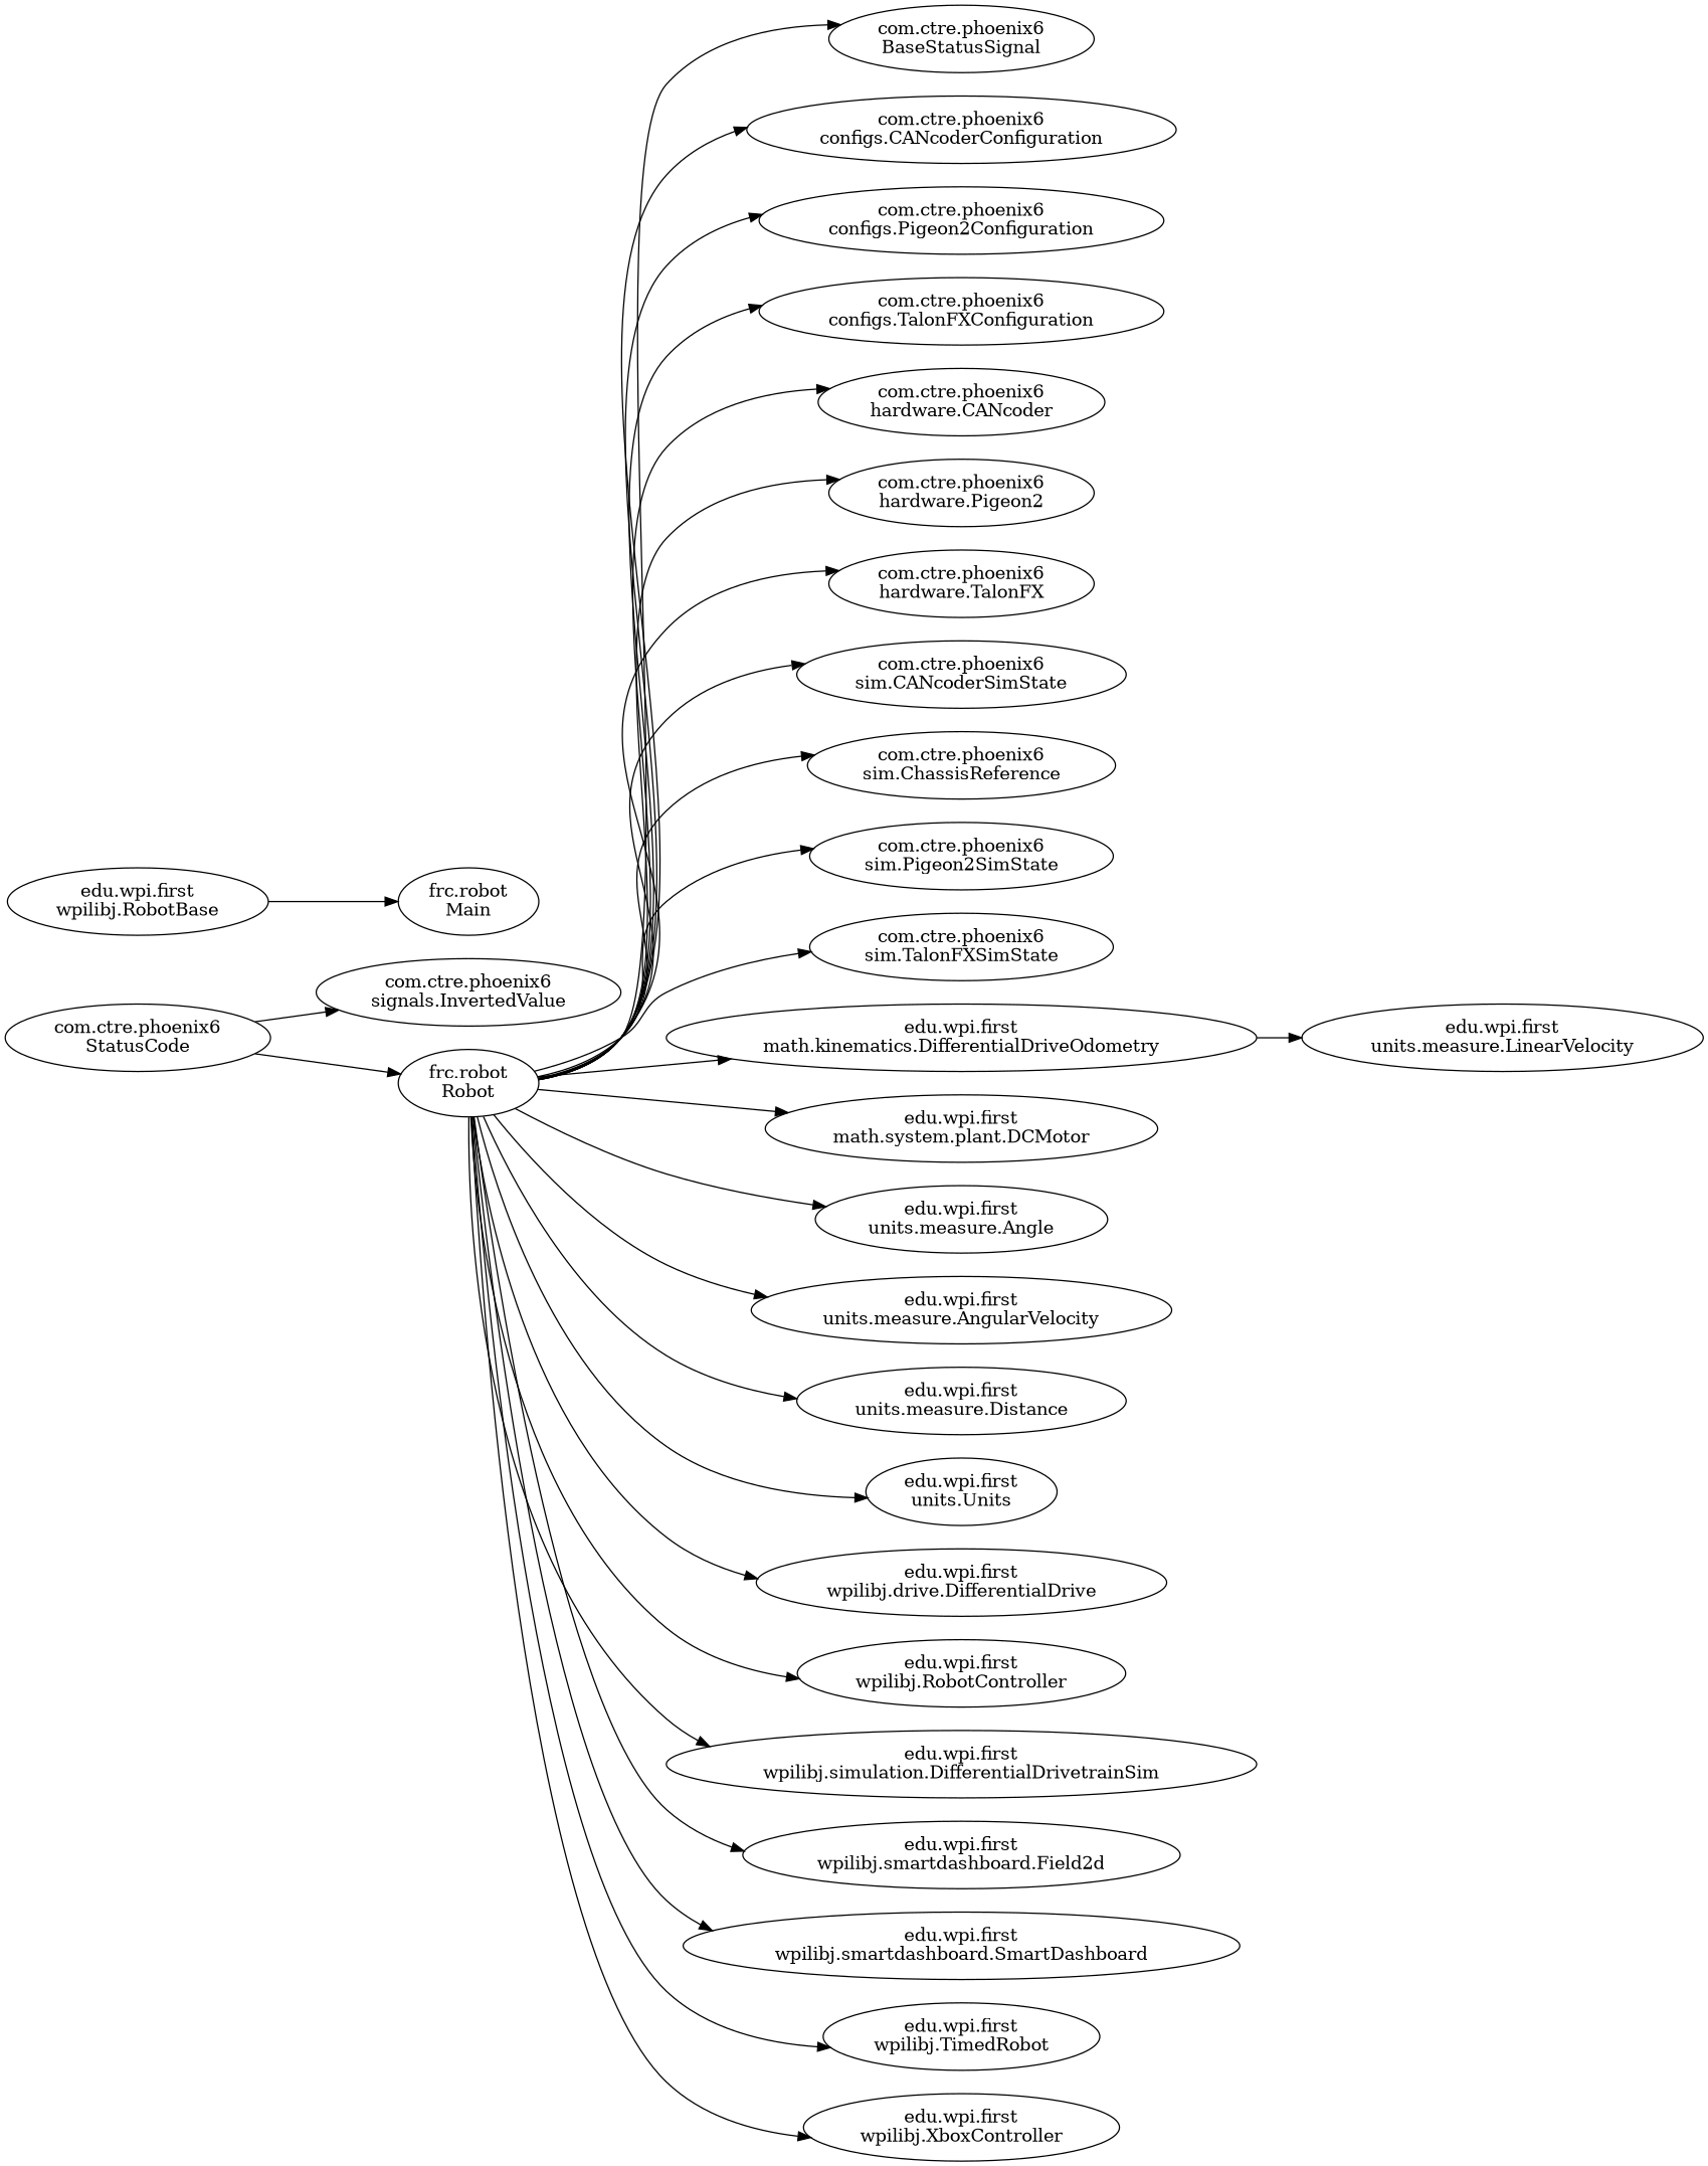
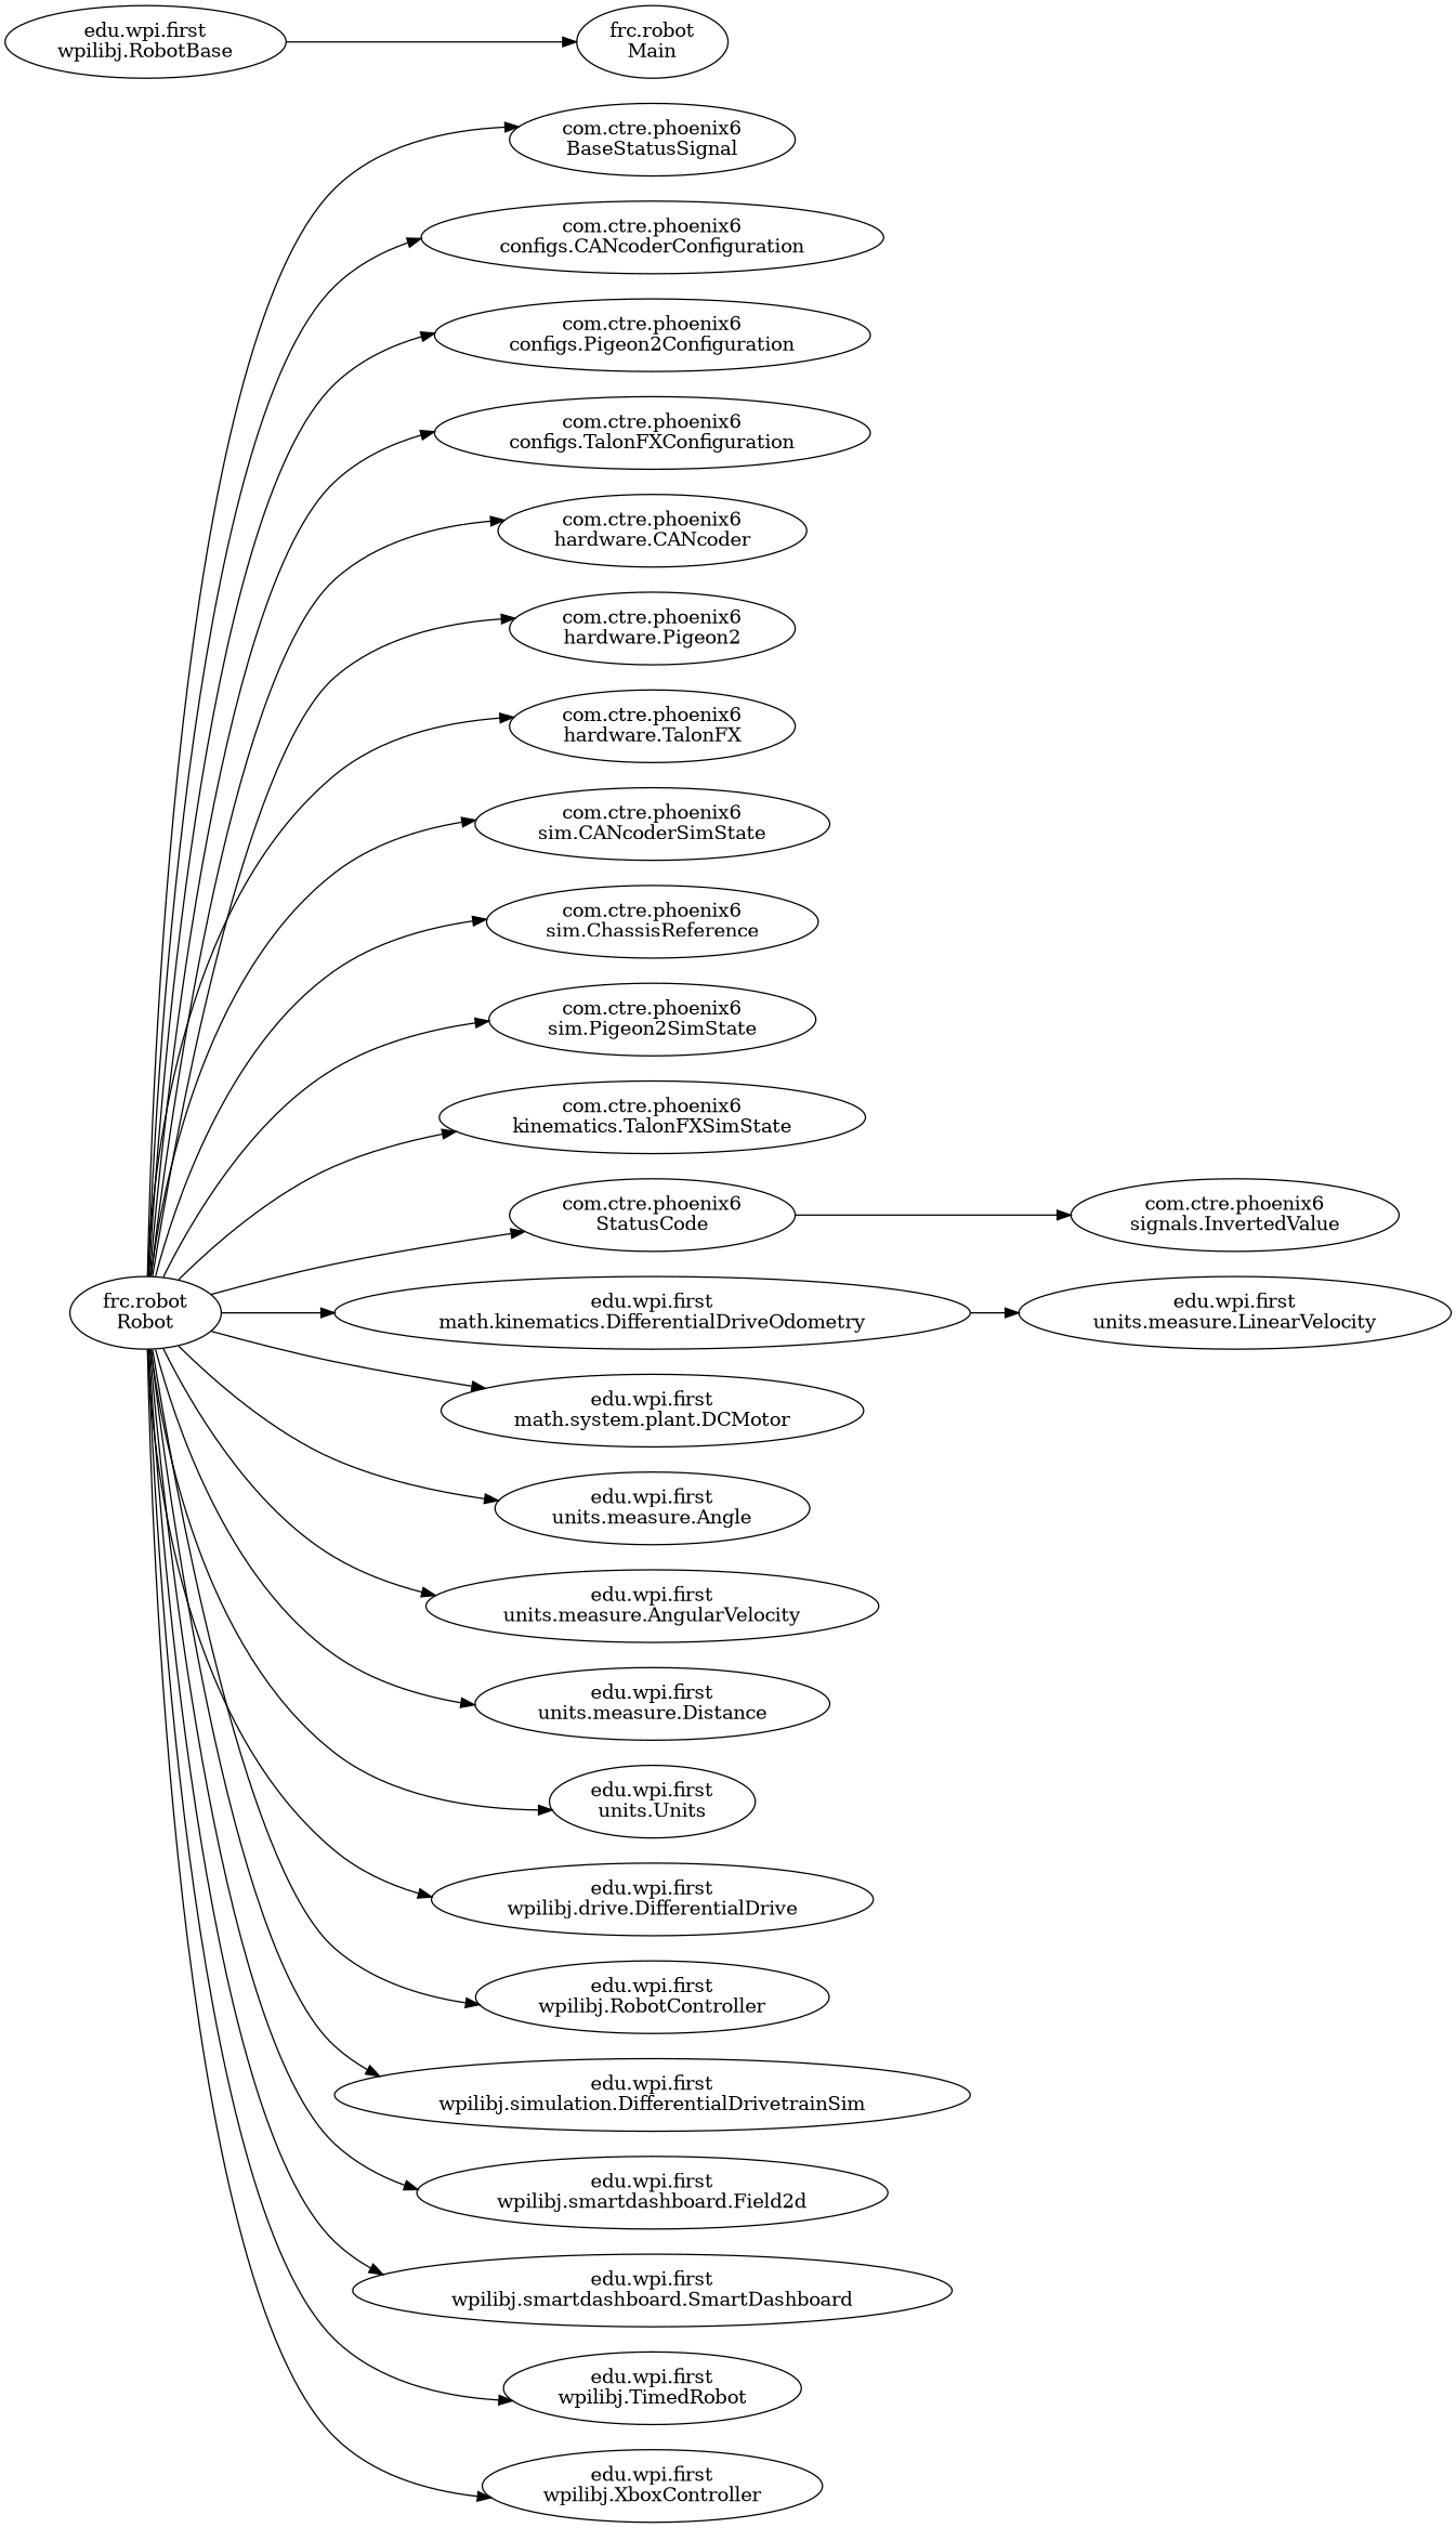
  digraph {
    constraint=false
    rankdir=LR
    n1 [label="com.ctre.phoenix6\nBaseStatusSignal"]
    n2 [label="com.ctre.phoenix6\nconfigs.CANcoderConfiguration"]
    n3 [label="com.ctre.phoenix6\nconfigs.Pigeon2Configuration"]
    n4 [label="com.ctre.phoenix6\nconfigs.TalonFXConfiguration"]
    n5 [label="com.ctre.phoenix6\nhardware.CANcoder"]
    n6 [label="com.ctre.phoenix6\nhardware.Pigeon2"]
    n7 [label="com.ctre.phoenix6\nhardware.TalonFX"]
    n8 [label="com.ctre.phoenix6\nsignals.InvertedValue"]
    n9 [label="com.ctre.phoenix6\nsim.CANcoderSimState"]
    n10 [label="com.ctre.phoenix6\nsim.ChassisReference"]
    n11 [label="com.ctre.phoenix6\nsim.Pigeon2SimState"]
-   n12 [label="com.ctre.phoenix6\nsim.TalonFXSimState"]
+   n12 [label="com.ctre.phoenix6\nkinematics.TalonFXSimState"]
    n13 [label="com.ctre.phoenix6\nStatusCode"]
    n14 [label="edu.wpi.first\nmath.kinematics.DifferentialDriveOdometry"]
    n15 [label="edu.wpi.first\nunits.measure.LinearVelocity"]
    n16 [label="edu.wpi.first\nmath.system.plant.DCMotor"]
    n17 [label="edu.wpi.first\nunits.measure.Angle"]
    n18 [label="edu.wpi.first\nunits.measure.AngularVelocity"]
    n19 [label="edu.wpi.first\nunits.measure.Distance"]
    n20 [label="edu.wpi.first\nunits.Units"]
    n21 [label="edu.wpi.first\nwpilibj.drive.DifferentialDrive"]
    n22 [label="edu.wpi.first\nwpilibj.RobotBase"]
    n23 [label="frc.robot\nMain"]
    n24 [label="edu.wpi.first\nwpilibj.RobotController"]
    n25 [label="edu.wpi.first\nwpilibj.simulation.DifferentialDrivetrainSim"]
    n26 [label="edu.wpi.first\nwpilibj.smartdashboard.Field2d"]
    n27 [label="edu.wpi.first\nwpilibj.smartdashboard.SmartDashboard"]
    n28 [label="edu.wpi.first\nwpilibj.TimedRobot"]
    n29 [label="edu.wpi.first\nwpilibj.XboxController"]
    n30 [label="frc.robot\nRobot"]
    n13 -> n8
    n14 -> n15
    n22 -> n23
    n30 -> n1
    n30 -> n2
    n30 -> n3
    n30 -> n4
    n30 -> n5
    n30 -> n6
    n30 -> n7
    n30 -> n9
    n30 -> n10
    n30 -> n11
    n30 -> n12
-   n13 -> n30
+   n30 -> n13
    n30 -> n14
    n30 -> n16
    n30 -> n17
    n30 -> n18
    n30 -> n19
    n30 -> n20
    n30 -> n21
    n30 -> n24
    n30 -> n25
    n30 -> n26
    n30 -> n27
    n30 -> n28
    n30 -> n29
  }
